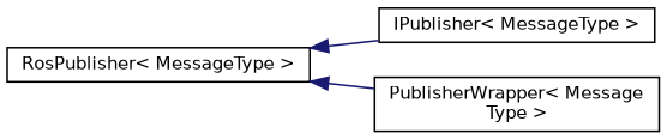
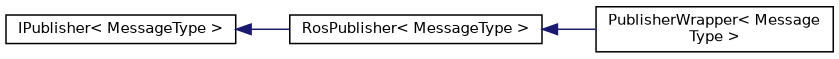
  digraph {
    rankdir=LR
    node [color=black fillcolor=white fontname=Helvetica fontsize=10 shape=record style=filled]
    edge [color=midnightblue dir=back fontname=Helvetica fontsize=10 labelfontname=Helvetica labelfontsize=10 style=solid]
    n1 [height=0.2 label="IPublisher\< MessageType \>" width=0.4]
    n2 [height=0.2 label="RosPublisher\< MessageType \>" width=0.4]
    n3 [height=0.2 label="PublisherWrapper\< Message\lType \>" width=0.4]
-   n2 -> n1
+   n1 -> n2
    n2 -> n3
  }
